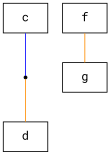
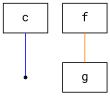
  graph {
    fontname="Roboto Mono"
    node [fontname="Roboto Mono" shape=box]
    edge [color=darkorange fontname="Roboto Mono"]
    e81d77 [shape=point]
-   d
    c
    f
    g
-   e81d77 -- d
    c -- e81d77 [color=blue dir=none]
    f -- g
  }
